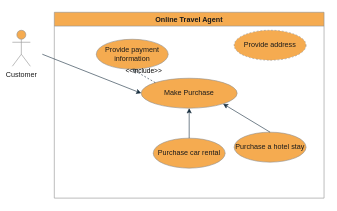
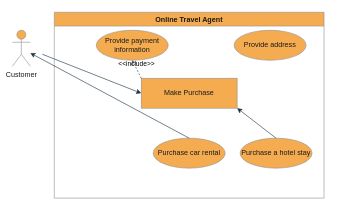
  <mxCell id="0" />
  <mxCell id="1" parent="0" />
  <mxCell id="2" value="Online Travel Agent" style="swimlane;whiteSpace=wrap;html=1;labelBackgroundColor=none;fillColor=#F5AB50;strokeColor=#909090;fontColor=#1A1A1A;" vertex="1" parent="1"><mxGeometry x="90" y="20" width="450" height="310" as="geometry" /></mxCell>
- <mxCell id="3" value="Make Purchase" style="ellipse;whiteSpace=wrap;html=1;labelBackgroundColor=none;fillColor=#F5AB50;strokeColor=#909090;fontColor=#1A1A1A;" vertex="1" parent="2"><mxGeometry x="145" y="110" width="160" height="50" as="geometry" /></mxCell>
+ <mxCell id="3" value="Make Purchase" style="whiteSpace=wrap;html=1;labelBackgroundColor=none;fillColor=#F5AB50;strokeColor=#909090;fontColor=#1A1A1A;rounded=0;" vertex="1" parent="2"><mxGeometry x="145" y="110" width="160" height="50" as="geometry" /></mxCell>
  <mxCell id="4" value="Purchase car rental" style="ellipse;whiteSpace=wrap;html=1;labelBackgroundColor=none;fillColor=#F5AB50;strokeColor=#909090;fontColor=#1A1A1A;" vertex="1" parent="2"><mxGeometry x="165" y="210" width="120" height="50" as="geometry" /></mxCell>
- <mxCell id="5" value="Purchase a hotel stay" style="ellipse;whiteSpace=wrap;html=1;labelBackgroundColor=none;fillColor=#F5AB50;strokeColor=#909090;fontColor=#1A1A1A;" vertex="1" parent="2"><mxGeometry x="300" y="200" width="120" height="50" as="geometry" /></mxCell>
- <mxCell id="6" value="Provide payment information" style="ellipse;whiteSpace=wrap;html=1;labelBackgroundColor=none;fillColor=#F5AB50;strokeColor=#909090;fontColor=#1A1A1A;" vertex="1" parent="2"><mxGeometry x="70" y="45" width="120" height="50" as="geometry" /></mxCell>
- <mxCell id="7" value="Provide address" style="ellipse;whiteSpace=wrap;html=1;labelBackgroundColor=none;fillColor=#F5AB50;strokeColor=#909090;fontColor=#1A1A1A;dashed=1;" vertex="1" parent="2"><mxGeometry x="300" y="30" width="120" height="50" as="geometry" /></mxCell>
+ <mxCell id="5" value="Purchase a hotel stay" style="ellipse;whiteSpace=wrap;html=1;labelBackgroundColor=none;fillColor=#F5AB50;strokeColor=#909090;fontColor=#1A1A1A;" vertex="1" parent="2"><mxGeometry x="310" y="210" width="120" height="50" as="geometry" /></mxCell>
+ <mxCell id="6" value="Provide payment information" style="ellipse;whiteSpace=wrap;html=1;labelBackgroundColor=none;fillColor=#F5AB50;strokeColor=#909090;fontColor=#1A1A1A;" vertex="1" parent="2"><mxGeometry x="70" y="30" width="120" height="50" as="geometry" /></mxCell>
+ <mxCell id="7" value="Provide address" style="ellipse;whiteSpace=wrap;html=1;labelBackgroundColor=none;fillColor=#F5AB50;strokeColor=#909090;fontColor=#1A1A1A;" vertex="1" parent="2"><mxGeometry x="300" y="30" width="120" height="50" as="geometry" /></mxCell>
  <mxCell id="8" value="&amp;lt;&amp;lt;include&amp;gt;&amp;gt;" style="html=1;verticalAlign=bottom;labelBackgroundColor=none;endArrow=open;endFill=0;dashed=1;rounded=0;exitX=0;exitY=0;exitDx=0;exitDy=0;entryX=0.5;entryY=1;entryDx=0;entryDy=0;strokeColor=#182E3E;fontColor=default;" edge="1" parent="2" source="3" target="6"><mxGeometry width="160" relative="1" as="geometry"><mxPoint x="90" y="230" as="sourcePoint" /><mxPoint x="250" y="230" as="targetPoint" /></mxGeometry></mxCell>
- <mxCell id="9" value="" style="endArrow=classic;html=1;rounded=0;entryX=0.5;entryY=1;entryDx=0;entryDy=0;exitX=0.5;exitY=0;exitDx=0;exitDy=0;labelBackgroundColor=none;strokeColor=#182E3E;fontColor=default;" edge="1" parent="2" source="4" target="3"><mxGeometry width="50" height="50" relative="1" as="geometry"><mxPoint x="150" y="250" as="sourcePoint" /><mxPoint x="200" y="200" as="targetPoint" /></mxGeometry></mxCell>
+ <mxCell id="9" value="" style="endArrow=classic;html=1;rounded=0;exitX=0.5;exitY=0;exitDx=0;exitDy=0;labelBackgroundColor=none;strokeColor=#182E3E;fontColor=default;" edge="1" parent="2" source="4" target="11"><mxGeometry width="50" height="50" relative="1" as="geometry"><mxPoint x="150" y="250" as="sourcePoint" /><mxPoint x="200" y="200" as="targetPoint" /></mxGeometry></mxCell>
  <mxCell id="10" value="" style="endArrow=classic;html=1;rounded=0;entryX=1;entryY=1;entryDx=0;entryDy=0;exitX=0.5;exitY=0;exitDx=0;exitDy=0;labelBackgroundColor=none;strokeColor=#182E3E;fontColor=default;" edge="1" parent="2" source="5" target="3"><mxGeometry width="50" height="50" relative="1" as="geometry"><mxPoint x="150" y="250" as="sourcePoint" /><mxPoint x="200" y="200" as="targetPoint" /></mxGeometry></mxCell>
  <mxCell id="11" value="Customer" style="shape=umlActor;verticalLabelPosition=bottom;verticalAlign=top;html=1;outlineConnect=0;labelBackgroundColor=none;fillColor=#F5AB50;strokeColor=#909090;fontColor=#1A1A1A;" vertex="1" parent="1"><mxGeometry x="20" y="50" width="30" height="60" as="geometry" /></mxCell>
  <mxCell id="12" value="" style="endArrow=classic;html=1;rounded=0;entryX=0;entryY=0.5;entryDx=0;entryDy=0;labelBackgroundColor=none;strokeColor=#182E3E;fontColor=default;" edge="1" parent="1" target="3"><mxGeometry width="50" height="50" relative="1" as="geometry"><mxPoint x="70" y="90" as="sourcePoint" /><mxPoint x="290" y="220" as="targetPoint" /></mxGeometry></mxCell>
